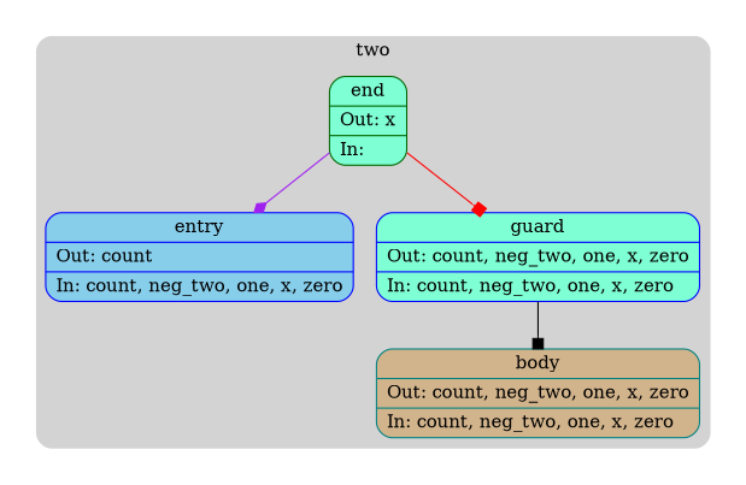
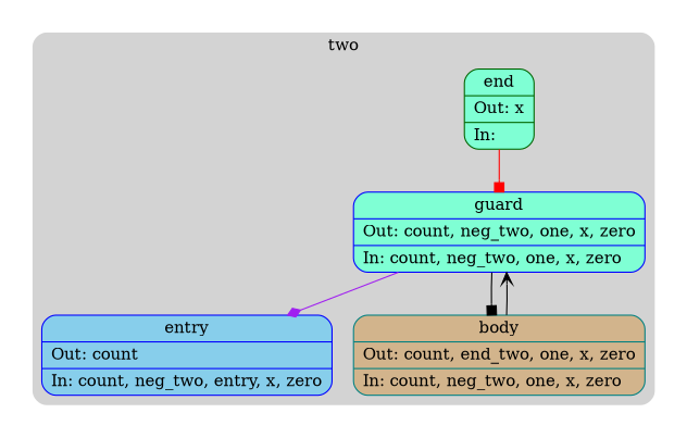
  digraph {
    compound=true
    node [color=blue fillcolor=aquamarine shape=Mrecord style=filled]
    edge [arrowhead=box color=black]
-   n1 [fillcolor=skyblue label="{entry|Out: count\l|In: count, neg_two, one, x, zero\l}"]
+   n1 [fillcolor=skyblue label="{entry|Out: count\l|In: count, neg_two, entry, x, zero\l}"]
    n2 [label="{guard|Out: count, neg_two, one, x, zero\l|In: count, neg_two, one, x, zero\l}"]
-   n3 [color=teal fillcolor=tan label="{body|Out: count, neg_two, one, x, zero\l|In: count, neg_two, one, x, zero\l}"]
+   n3 [color=teal fillcolor=tan label="{body|Out: count, end_two, one, x, zero\l|In: count, neg_two, one, x, zero\l}"]
    n4 [color=darkgreen label="{end|Out: x\l|In: \l}"]
    subgraph cluster_1 {
      peripheries=0
      subgraph cluster_2 {
        peripheries=0
        subgraph cluster_3 {
          bgcolor=lightgray
          color=darkgray
          label=two
          peripheries=0
          style=rounded
          n1
          n2
          n3
          n4
        }
      }
    }
-   n4 -> n1 [arrowhead=diamond color=purple]
+   n2 -> n1 [arrowhead=diamond color=purple]
    n2 -> n3
+   n3 -> n2 [arrowhead=vee]
    n4 -> n2 [color=red]
  }
